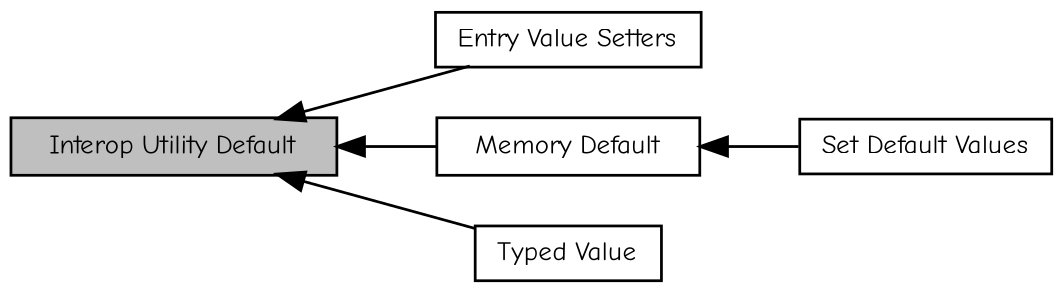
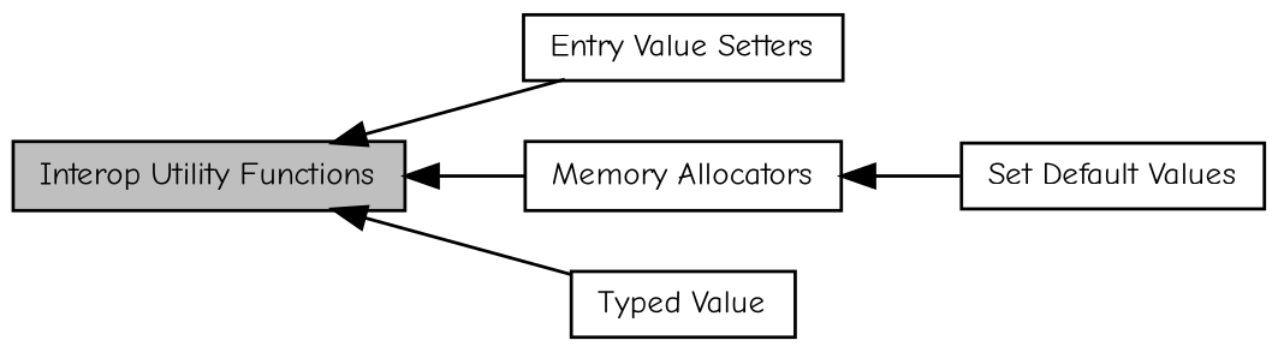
  digraph {
    fontname="Comic Neue"
    rankdir=LR
    node [color=black fillcolor=white fontname="Comic Neue" fontsize=10 shape=record style=filled]
    edge [dir=back fontname="Comic Neue" fontsize=10 labelfontname=Helvetica labelfontsize=10 shape=plaintext style=solid]
    n1 [height=0.2 label="Entry Value Setters" width=0.4]
-   n2 [fillcolor=grey75 fontcolor=black height=0.2 label="Interop Utility Default" width=0.4]
-   n3 [height=0.2 label="Memory Default" width=0.4]
+   n2 [fillcolor=grey75 fontcolor=black height=0.2 label="Interop Utility Functions" width=0.4]
+   n3 [height=0.2 label="Memory Allocators" width=0.4]
    n4 [height=0.2 label="Typed Value" width=0.4]
    n5 [height=0.2 label="Set Default Values" width=0.4]
    n2 -> n1
    n2 -> n3
    n2 -> n4
    n3 -> n5
  }
